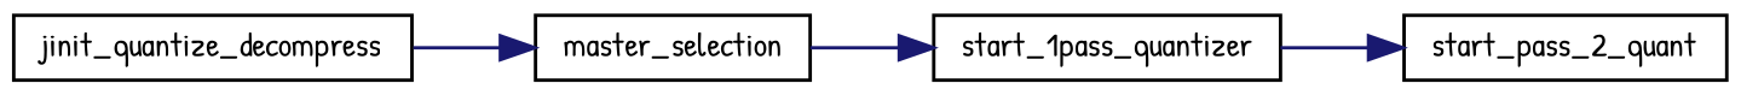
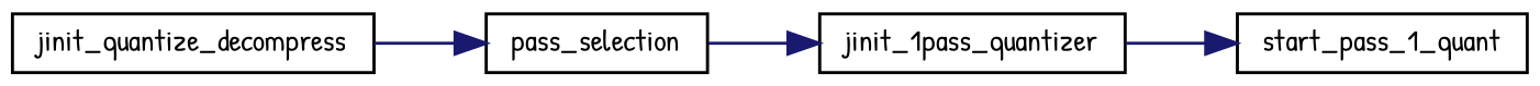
  digraph {
    fontname="Patrick Hand"
    rankdir=RL
    node [color=black fontname="Patrick Hand" fontsize=10 shape=record]
    edge [color=midnightblue dir=back fontname="Patrick Hand" fontsize=10 labelfontname=Helvetica labelfontsize=10 style=solid]
-   n1 [height=0.2 label=start_pass_2_quant width=0.4]
-   n2 [height=0.2 label=start_1pass_quantizer width=0.4]
-   n3 [height=0.2 label=master_selection width=0.4]
+   n1 [height=0.2 label=start_pass_1_quant width=0.4]
+   n2 [height=0.2 label=jinit_1pass_quantizer width=0.4]
+   n3 [height=0.2 label=pass_selection width=0.4]
    n4 [height=0.2 label=jinit_quantize_decompress width=0.4]
    n1 -> n2
    n2 -> n3
    n3 -> n4
  }
